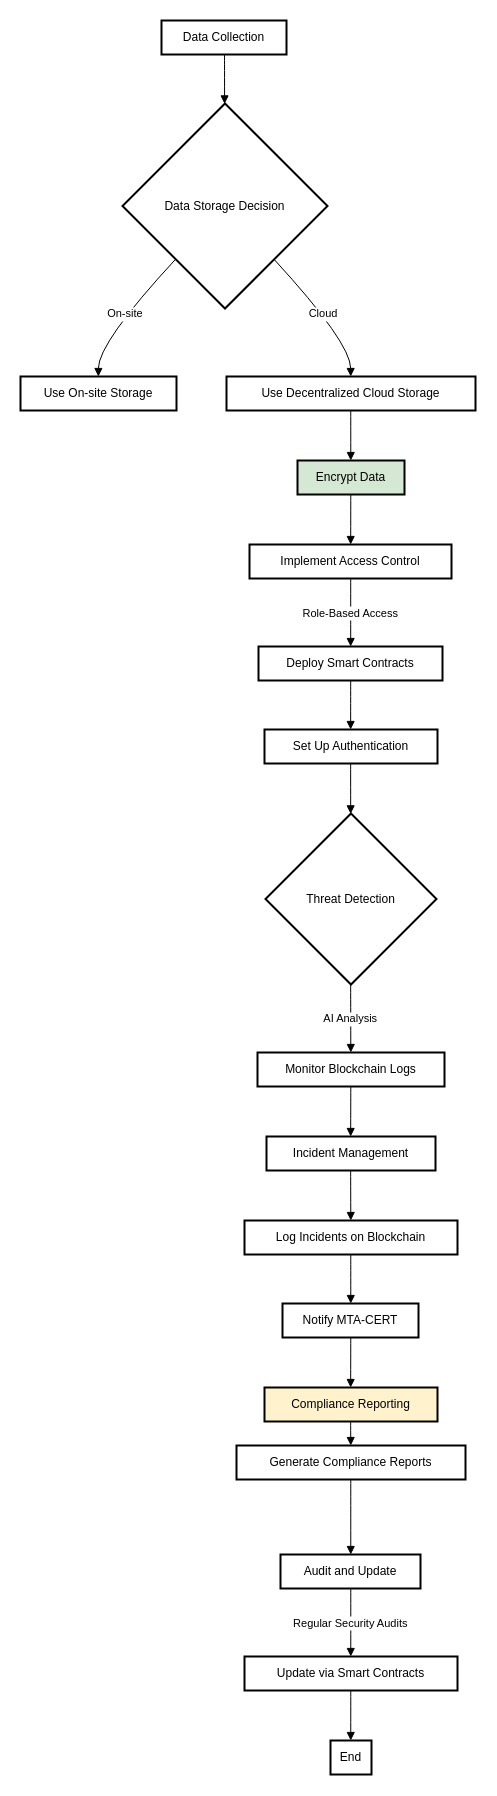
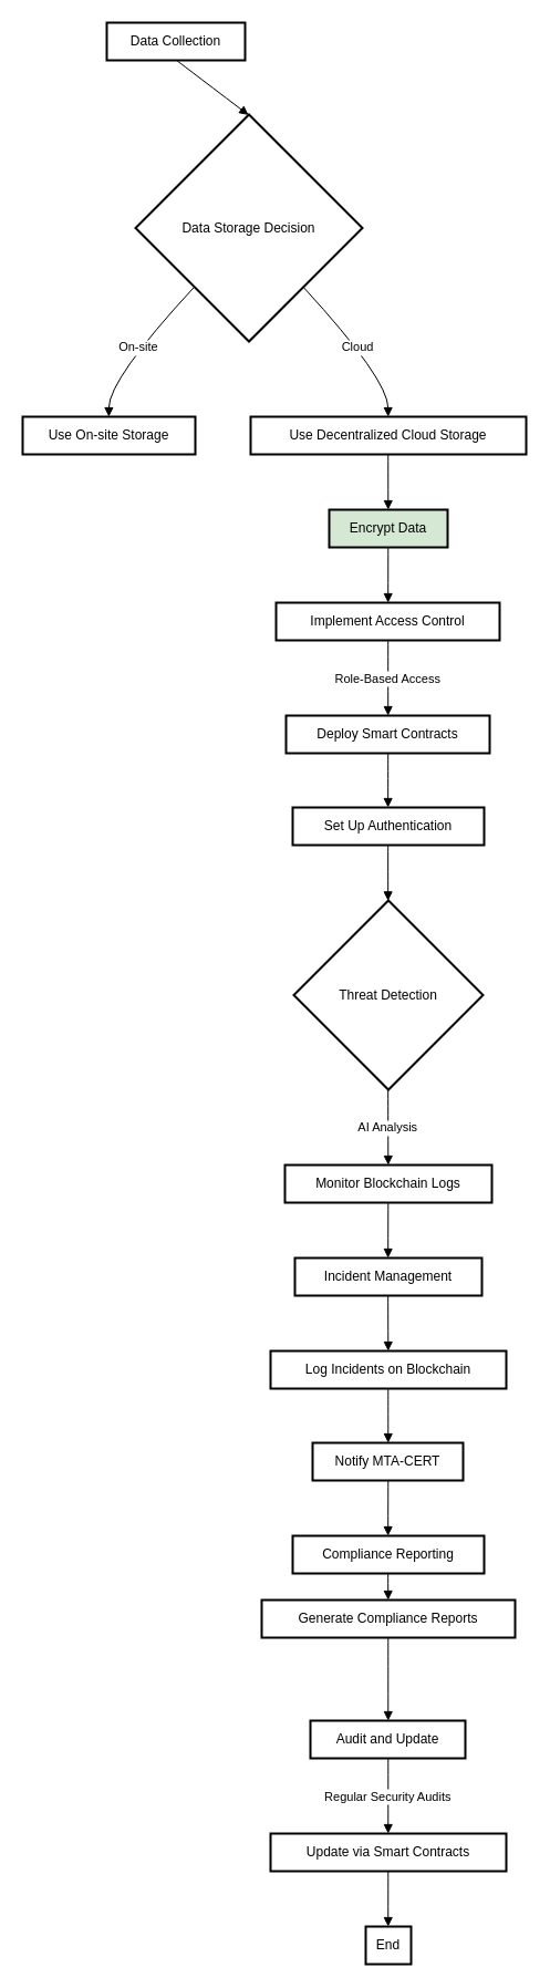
  <mxCell id="0" />
  <mxCell id="1" parent="0" />
- <mxCell id="2" value="Data Collection" style="whiteSpace=wrap;strokeWidth=2;" vertex="1" parent="1"><mxGeometry x="161" y="20" width="125" height="34" as="geometry" /></mxCell>
+ <mxCell id="2" value="Data Collection" style="whiteSpace=wrap;strokeWidth=2;" vertex="1" parent="1"><mxGeometry x="96" y="20" width="125" height="34" as="geometry" /></mxCell>
  <mxCell id="3" value="Data Storage Decision" style="rhombus;strokeWidth=2;whiteSpace=wrap;" vertex="1" parent="1"><mxGeometry x="122" y="103" width="205" height="205" as="geometry" /></mxCell>
  <mxCell id="4" value="Use On-site Storage" style="whiteSpace=wrap;strokeWidth=2;" vertex="1" parent="1"><mxGeometry x="20" y="376" width="156" height="34" as="geometry" /></mxCell>
  <mxCell id="5" value="Use Decentralized Cloud Storage" style="whiteSpace=wrap;strokeWidth=2;" vertex="1" parent="1"><mxGeometry x="226" y="376" width="249" height="34" as="geometry" /></mxCell>
  <mxCell id="6" value="Encrypt Data" style="whiteSpace=wrap;strokeWidth=2;fillColor=#d5e8d4;" vertex="1" parent="1"><mxGeometry x="297" y="460" width="107" height="34" as="geometry" /></mxCell>
  <mxCell id="7" value="Implement Access Control" style="whiteSpace=wrap;strokeWidth=2;" vertex="1" parent="1"><mxGeometry x="249" y="544" width="202" height="34" as="geometry" /></mxCell>
  <mxCell id="8" value="Deploy Smart Contracts" style="whiteSpace=wrap;strokeWidth=2;" vertex="1" parent="1"><mxGeometry x="258" y="646" width="184" height="34" as="geometry" /></mxCell>
  <mxCell id="9" value="Set Up Authentication" style="whiteSpace=wrap;strokeWidth=2;" vertex="1" parent="1"><mxGeometry x="264" y="729" width="173" height="34" as="geometry" /></mxCell>
  <mxCell id="10" value="Threat Detection" style="rhombus;strokeWidth=2;whiteSpace=wrap;" vertex="1" parent="1"><mxGeometry x="265" y="813" width="171" height="171" as="geometry" /></mxCell>
  <mxCell id="11" value="Monitor Blockchain Logs" style="whiteSpace=wrap;strokeWidth=2;" vertex="1" parent="1"><mxGeometry x="257" y="1052" width="187" height="34" as="geometry" /></mxCell>
  <mxCell id="12" value="Incident Management" style="whiteSpace=wrap;strokeWidth=2;" vertex="1" parent="1"><mxGeometry x="266" y="1136" width="169" height="34" as="geometry" /></mxCell>
  <mxCell id="13" value="Log Incidents on Blockchain" style="whiteSpace=wrap;strokeWidth=2;" vertex="1" parent="1"><mxGeometry x="244" y="1220" width="213" height="34" as="geometry" /></mxCell>
  <mxCell id="14" value="Notify MTA-CERT" style="whiteSpace=wrap;strokeWidth=2;" vertex="1" parent="1"><mxGeometry x="282" y="1303" width="136" height="34" as="geometry" /></mxCell>
- <mxCell id="15" value="Compliance Reporting" style="whiteSpace=wrap;strokeWidth=2;fillColor=#fff2cc;" vertex="1" parent="1"><mxGeometry x="264" y="1387" width="173" height="34" as="geometry" /></mxCell>
+ <mxCell id="15" value="Compliance Reporting" style="whiteSpace=wrap;strokeWidth=2;" vertex="1" parent="1"><mxGeometry x="264" y="1387" width="173" height="34" as="geometry" /></mxCell>
  <mxCell id="16" value="Generate Compliance Reports" style="whiteSpace=wrap;strokeWidth=2;" vertex="1" parent="1"><mxGeometry x="236" y="1445" width="229" height="34" as="geometry" /></mxCell>
  <mxCell id="17" value="Audit and Update" style="whiteSpace=wrap;strokeWidth=2;" vertex="1" parent="1"><mxGeometry x="280" y="1554" width="140" height="34" as="geometry" /></mxCell>
  <mxCell id="18" value="Update via Smart Contracts" style="whiteSpace=wrap;strokeWidth=2;" vertex="1" parent="1"><mxGeometry x="244" y="1656" width="213" height="34" as="geometry" /></mxCell>
  <mxCell id="19" value="End" style="whiteSpace=wrap;strokeWidth=2;" vertex="1" parent="1"><mxGeometry x="330" y="1740" width="41" height="34" as="geometry" /></mxCell>
  <mxCell id="20" value="" style="curved=1;startArrow=none;endArrow=block;exitX=0.504;exitY=0.976;entryX=0.498;entryY=0.001;rounded=0;" edge="1" parent="1" source="2" target="3"><mxGeometry relative="1" as="geometry"><Array as="points" /></mxGeometry></mxCell>
  <mxCell id="21" value="On-site" style="curved=1;startArrow=none;endArrow=block;exitX=0.037;exitY=0.999;entryX=0.499;entryY=0.011;rounded=0;" edge="1" parent="1" source="3" target="4"><mxGeometry relative="1" as="geometry"><Array as="points"><mxPoint x="98" y="342" /></Array></mxGeometry></mxCell>
  <mxCell id="22" value="Cloud" style="curved=1;startArrow=none;endArrow=block;exitX=0.959;exitY=0.999;entryX=0.499;entryY=0.011;rounded=0;" edge="1" parent="1" source="3" target="5"><mxGeometry relative="1" as="geometry"><Array as="points"><mxPoint x="350" y="342" /></Array></mxGeometry></mxCell>
  <mxCell id="23" value="" style="curved=1;startArrow=none;endArrow=block;exitX=0.499;exitY=1.0;entryX=0.498;entryY=-0.0;rounded=0;" edge="1" parent="1" source="5" target="6"><mxGeometry relative="1" as="geometry"><Array as="points" /></mxGeometry></mxCell>
  <mxCell id="24" value="" style="curved=1;startArrow=none;endArrow=block;exitX=0.498;exitY=0.988;entryX=0.501;entryY=-0.012;rounded=0;" edge="1" parent="1" source="6" target="7"><mxGeometry relative="1" as="geometry"><Array as="points" /></mxGeometry></mxCell>
  <mxCell id="25" value="Role-Based Access" style="curved=1;startArrow=none;endArrow=block;exitX=0.501;exitY=0.976;entryX=0.501;entryY=-0.007;rounded=0;" edge="1" parent="1" source="7" target="8"><mxGeometry relative="1" as="geometry"><Array as="points" /></mxGeometry></mxCell>
  <mxCell id="26" value="" style="curved=1;startArrow=none;endArrow=block;exitX=0.501;exitY=0.981;entryX=0.498;entryY=0.011;rounded=0;" edge="1" parent="1" source="8" target="9"><mxGeometry relative="1" as="geometry"><Array as="points" /></mxGeometry></mxCell>
  <mxCell id="27" value="" style="curved=1;startArrow=none;endArrow=block;exitX=0.498;exitY=0.999;entryX=0.498;entryY=-0.0;rounded=0;" edge="1" parent="1" source="9" target="10"><mxGeometry relative="1" as="geometry"><Array as="points" /></mxGeometry></mxCell>
  <mxCell id="28" value="AI Analysis" style="curved=1;startArrow=none;endArrow=block;exitX=0.498;exitY=0.999;entryX=0.499;entryY=0.013;rounded=0;" edge="1" parent="1" source="10" target="11"><mxGeometry relative="1" as="geometry"><Array as="points" /></mxGeometry></mxCell>
  <mxCell id="29" value="" style="curved=1;startArrow=none;endArrow=block;exitX=0.499;exitY=1.001;entryX=0.498;entryY=0.001;rounded=0;" edge="1" parent="1" source="11" target="12"><mxGeometry relative="1" as="geometry"><Array as="points" /></mxGeometry></mxCell>
  <mxCell id="30" value="" style="curved=1;startArrow=none;endArrow=block;exitX=0.498;exitY=0.989;entryX=0.499;entryY=-0.011;rounded=0;" edge="1" parent="1" source="12" target="13"><mxGeometry relative="1" as="geometry"><Array as="points" /></mxGeometry></mxCell>
  <mxCell id="31" value="" style="curved=1;startArrow=none;endArrow=block;exitX=0.499;exitY=0.977;entryX=0.502;entryY=0.007;rounded=0;" edge="1" parent="1" source="13" target="14"><mxGeometry relative="1" as="geometry"><Array as="points" /></mxGeometry></mxCell>
  <mxCell id="32" value="" style="curved=1;startArrow=none;endArrow=block;exitX=0.502;exitY=0.995;entryX=0.498;entryY=-0.005;rounded=0;" edge="1" parent="1" source="14" target="15"><mxGeometry relative="1" as="geometry"><Array as="points" /></mxGeometry></mxCell>
  <mxCell id="33" value="" style="curved=1;startArrow=none;endArrow=block;exitX=0.498;exitY=0.983;entryX=0.499;entryY=0.012;rounded=0;" edge="1" parent="1" source="15" target="16"><mxGeometry relative="1" as="geometry"><Array as="points" /></mxGeometry></mxCell>
  <mxCell id="34" value="" style="curved=1;startArrow=none;endArrow=block;exitX=0.499;exitY=1.0;entryX=0.502;entryY=0.0;rounded=0;" edge="1" parent="1" source="16" target="17"><mxGeometry relative="1" as="geometry"><Array as="points" /></mxGeometry></mxCell>
  <mxCell id="35" value="Regular Security Audits" style="curved=1;startArrow=none;endArrow=block;exitX=0.502;exitY=0.989;entryX=0.499;entryY=0.006;rounded=0;" edge="1" parent="1" source="17" target="18"><mxGeometry relative="1" as="geometry"><Array as="points" /></mxGeometry></mxCell>
  <mxCell id="36" value="" style="curved=1;startArrow=none;endArrow=block;exitX=0.499;exitY=0.994;entryX=0.494;entryY=-0.006;rounded=0;" edge="1" parent="1" source="18" target="19"><mxGeometry relative="1" as="geometry"><Array as="points" /></mxGeometry></mxCell>
